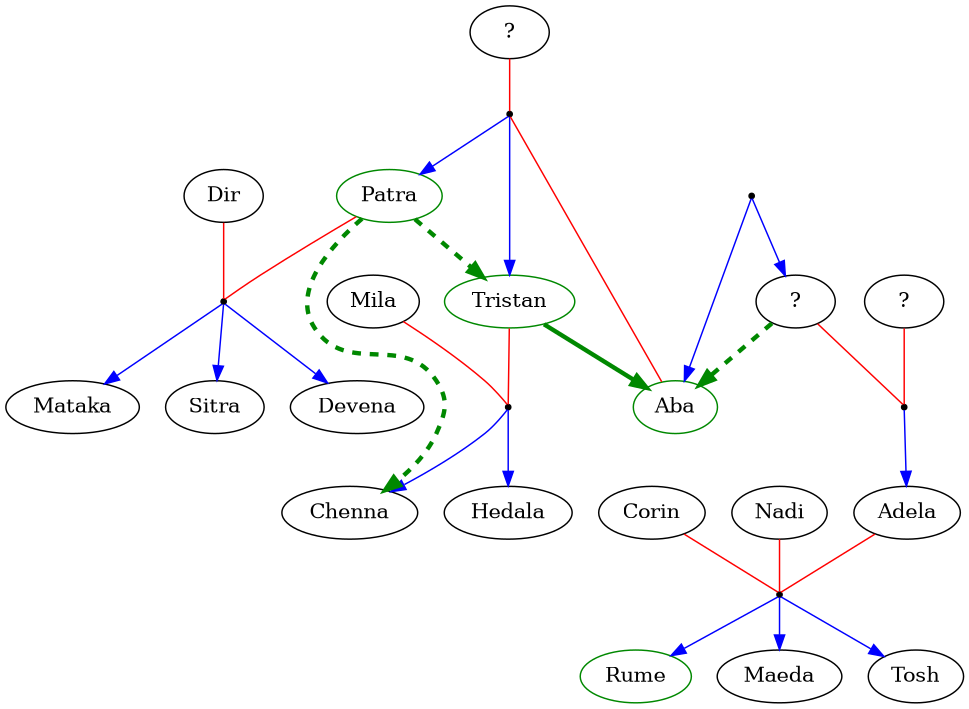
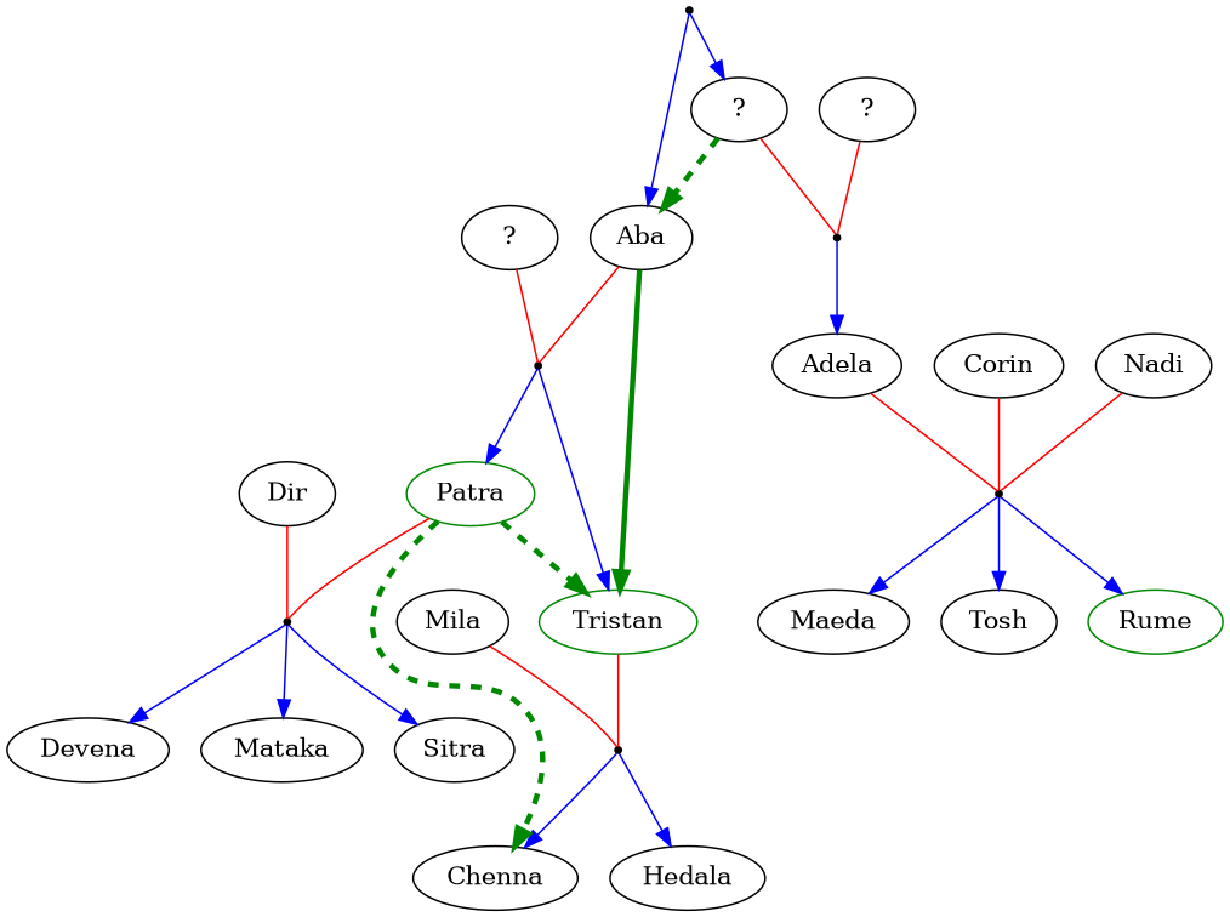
  digraph {
    edge [color=blue weight=20]
    n1 [label="?"]
    AbaShip [shape=point]
    AbaSiblingShip [shape=point]
    PatraDir [shape=point]
    TristanMila [shape=point]
    AdelaCorinNadi [shape=point]
-   Aba [color="#008800"]
+   Aba [color=black]
    n8 [label="?"]
    n9 [label="?"]
    Patra [color="#008800"]
    Dir
    Tristan [color="#008800"]
    Mila
    Adela
    Corin
    Nadi
    AbaParentShip [shape=point]
    Mataka
    Sitra
    Devena
    Chenna
    Hedala
    Rume [color="#008800"]
    Maeda
    Tosh
    subgraph sub_1 {
      n1
      AbaShip
      AbaSiblingShip
      PatraDir
      TristanMila
      AdelaCorinNadi
      Aba
      n8
      n9
      Patra
      Dir
      Tristan
      Mila
      Adela
      Corin
      Nadi
    }
    subgraph sub_2 {
      AbaShip
      AbaSiblingShip
      PatraDir
      TristanMila
      AdelaCorinNadi
      Aba
      n8
      n9
      Patra
      Tristan
      Adela
      AbaParentShip
      Mataka
      Sitra
      Devena
      Chenna
      Hedala
      Rume
      Maeda
      Tosh
    }
    subgraph sub_3 {
      Aba
      n8
      Patra
      Tristan
      Chenna
    }
    subgraph sub_4 {
      Aba
      Patra
      Tristan
    }
    n1 -> AbaShip [color=red dir=none]
    AbaShip -> Patra
    AbaShip -> Tristan
    AbaSiblingShip -> Adela
    PatraDir -> Mataka
    PatraDir -> Sitra
    PatraDir -> Devena
    TristanMila -> Chenna
    TristanMila -> Hedala
    AdelaCorinNadi -> Rume
    AdelaCorinNadi -> Maeda
    AdelaCorinNadi -> Tosh
    Aba -> AbaShip [color=red dir=none]
-   Tristan -> Aba [color="#008800" penwidth=3 weight=0]
+   Aba -> Tristan [color="#008800" penwidth=3 weight=0]
    n8 -> AbaSiblingShip [color=red dir=none]
    n8 -> Aba [color="#008800" penwidth=3 style=dashed weight=0]
    n9 -> AbaSiblingShip [color=red dir=none]
    Patra -> PatraDir [color=red dir=none]
    Patra -> Tristan [color="#008800" penwidth=3 style=dashed weight=0]
    Patra -> Chenna [color="#008800" penwidth=3 style=dashed weight=0]
    Dir -> PatraDir [color=red dir=none]
    Tristan -> TristanMila [color=red dir=none]
    Mila -> TristanMila [color=red dir=none]
    Adela -> AdelaCorinNadi [color=red dir=none]
    Corin -> AdelaCorinNadi [color=red dir=none]
    Nadi -> AdelaCorinNadi [color=red dir=none]
    AbaParentShip -> Aba
    AbaParentShip -> n8
  }
